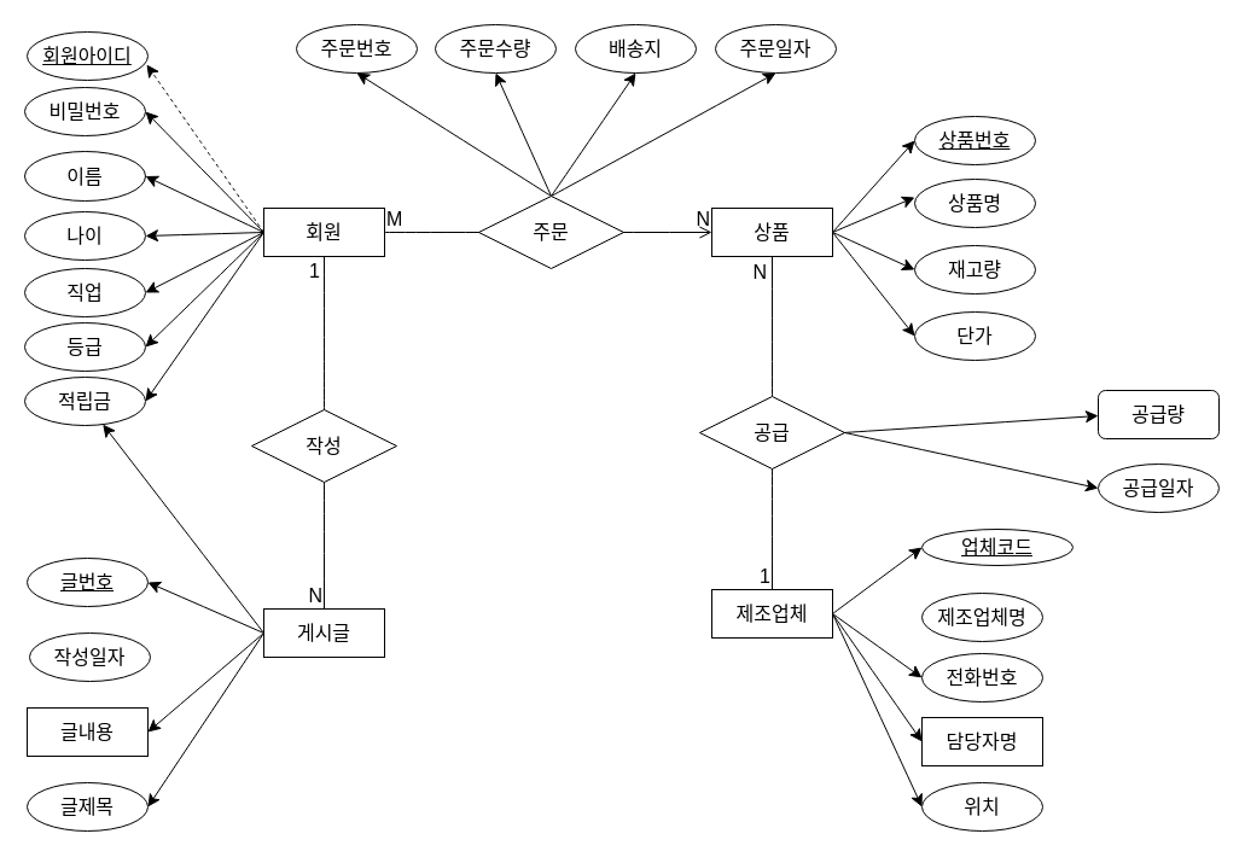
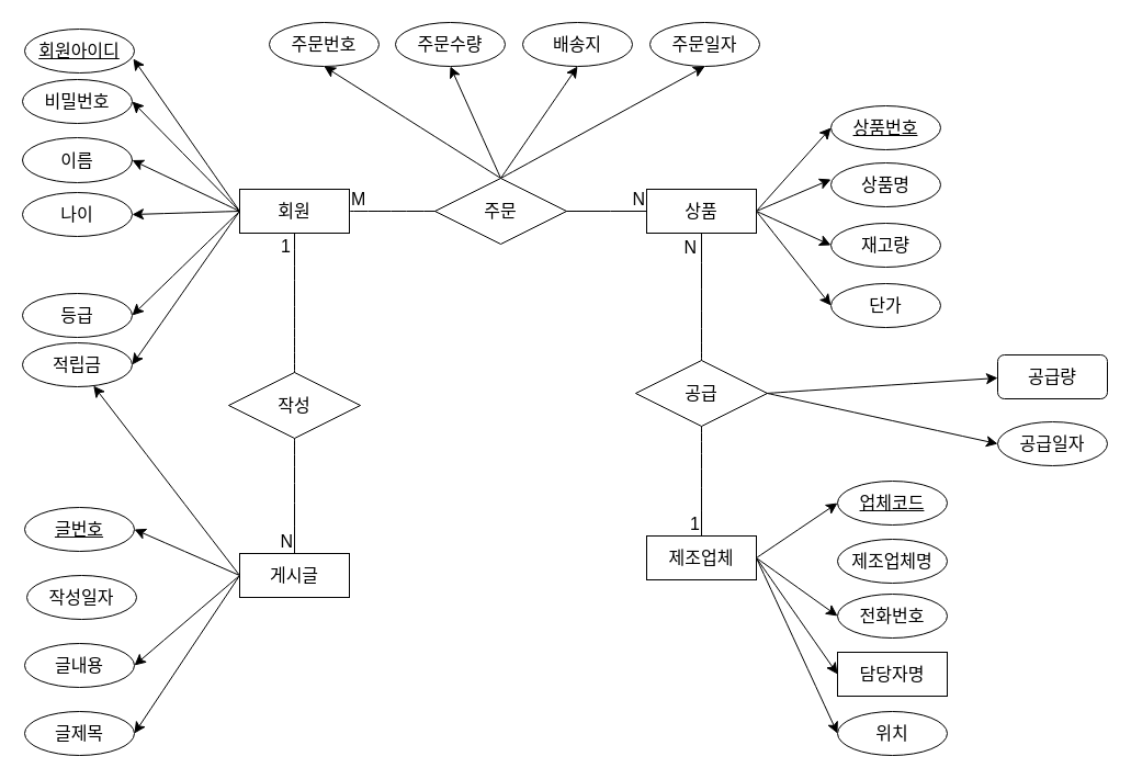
  <mxCell id="0" />
  <mxCell id="1" parent="0" />
  <mxCell id="2" value="회원" style="whiteSpace=wrap;html=1;align=center;fontSize=16;" vertex="1" parent="1"><mxGeometry x="218" y="172" width="100" height="40" as="geometry" /></mxCell>
  <mxCell id="3" value="이름" style="ellipse;whiteSpace=wrap;html=1;align=center;fontSize=16;" vertex="1" parent="1"><mxGeometry x="20" y="125" width="100" height="41" as="geometry" /></mxCell>
  <mxCell id="4" value="나이" style="ellipse;whiteSpace=wrap;html=1;align=center;fontSize=16;" vertex="1" parent="1"><mxGeometry x="20" y="175" width="100" height="40" as="geometry" /></mxCell>
  <mxCell id="5" value="비밀번호" style="ellipse;whiteSpace=wrap;html=1;align=center;fontSize=16;" vertex="1" parent="1"><mxGeometry x="20" y="72" width="100" height="40" as="geometry" /></mxCell>
  <mxCell id="6" value="상품명" style="ellipse;whiteSpace=wrap;html=1;align=center;fontSize=16;" vertex="1" parent="1"><mxGeometry x="757" y="148" width="100" height="40" as="geometry" /></mxCell>
  <mxCell id="7" value="상품" style="whiteSpace=wrap;html=1;align=center;fontSize=16;" vertex="1" parent="1"><mxGeometry x="589" y="172" width="100" height="40" as="geometry" /></mxCell>
- <mxCell id="8" value="직업" style="ellipse;whiteSpace=wrap;html=1;align=center;fontSize=16;" vertex="1" parent="1"><mxGeometry x="20" y="222" width="100" height="40" as="geometry" /></mxCell>
  <mxCell id="9" value="적립금" style="ellipse;whiteSpace=wrap;html=1;align=center;fontSize=16;" vertex="1" parent="1"><mxGeometry x="20" y="312" width="100" height="40" as="geometry" /></mxCell>
  <mxCell id="10" value="등급" style="ellipse;whiteSpace=wrap;html=1;align=center;fontSize=16;" vertex="1" parent="1"><mxGeometry x="20" y="267" width="100" height="40" as="geometry" /></mxCell>
  <mxCell id="11" value="재고량" style="ellipse;whiteSpace=wrap;html=1;align=center;fontSize=16;" vertex="1" parent="1"><mxGeometry x="757" y="203" width="100" height="40" as="geometry" /></mxCell>
  <mxCell id="12" value="단가" style="ellipse;whiteSpace=wrap;html=1;align=center;fontSize=16;" vertex="1" parent="1"><mxGeometry x="757" y="258" width="100" height="40" as="geometry" /></mxCell>
  <mxCell id="13" value="상품번호" style="ellipse;whiteSpace=wrap;html=1;align=center;fontStyle=4;fontSize=16;" vertex="1" parent="1"><mxGeometry x="757" y="96" width="100" height="40" as="geometry" /></mxCell>
  <mxCell id="14" value="회원아이디" style="ellipse;whiteSpace=wrap;html=1;align=center;fontStyle=4;fontSize=16;" vertex="1" parent="1"><mxGeometry x="22" y="26" width="100" height="40" as="geometry" /></mxCell>
- <mxCell id="15" style="edgeStyle=none;curved=1;rounded=0;orthogonalLoop=1;jettySize=auto;html=1;exitX=0;exitY=0.5;exitDx=0;exitDy=0;entryX=0.99;entryY=0.675;entryDx=0;entryDy=0;entryPerimeter=0;fontSize=12;startSize=8;endSize=8;dashed=1;" edge="1" parent="1" source="2" target="14"><mxGeometry relative="1" as="geometry" /></mxCell>
+ <mxCell id="15" style="edgeStyle=none;curved=1;rounded=0;orthogonalLoop=1;jettySize=auto;html=1;exitX=0;exitY=0.5;exitDx=0;exitDy=0;entryX=0.99;entryY=0.675;entryDx=0;entryDy=0;entryPerimeter=0;fontSize=12;startSize=8;endSize=8;" edge="1" parent="1" source="2" target="14"><mxGeometry relative="1" as="geometry" /></mxCell>
  <mxCell id="16" value="" style="endArrow=classic;html=1;rounded=0;fontSize=12;startSize=8;endSize=8;curved=1;entryX=1;entryY=0.5;entryDx=0;entryDy=0;exitX=0;exitY=0.5;exitDx=0;exitDy=0;" edge="1" parent="1" source="2" target="5"><mxGeometry width="50" height="50" relative="1" as="geometry"><mxPoint x="342" y="291" as="sourcePoint" /><mxPoint x="392" y="241" as="targetPoint" /></mxGeometry></mxCell>
  <mxCell id="17" value="" style="endArrow=classic;html=1;rounded=0;fontSize=12;startSize=8;endSize=8;curved=1;entryX=1;entryY=0.5;entryDx=0;entryDy=0;exitX=0;exitY=0.5;exitDx=0;exitDy=0;" edge="1" parent="1" source="2" target="3"><mxGeometry width="50" height="50" relative="1" as="geometry"><mxPoint x="342" y="291" as="sourcePoint" /><mxPoint x="392" y="241" as="targetPoint" /></mxGeometry></mxCell>
  <mxCell id="18" value="" style="endArrow=classic;html=1;rounded=0;fontSize=12;startSize=8;endSize=8;curved=1;entryX=1;entryY=0.5;entryDx=0;entryDy=0;exitX=0;exitY=0.5;exitDx=0;exitDy=0;" edge="1" parent="1" source="2" target="4"><mxGeometry width="50" height="50" relative="1" as="geometry"><mxPoint x="342" y="291" as="sourcePoint" /><mxPoint x="392" y="241" as="targetPoint" /></mxGeometry></mxCell>
- <mxCell id="19" value="" style="endArrow=classic;html=1;rounded=0;fontSize=12;startSize=8;endSize=8;curved=1;entryX=1;entryY=0.5;entryDx=0;entryDy=0;exitX=0;exitY=0.5;exitDx=0;exitDy=0;" edge="1" parent="1" source="2" target="8"><mxGeometry width="50" height="50" relative="1" as="geometry"><mxPoint x="342" y="291" as="sourcePoint" /><mxPoint x="392" y="241" as="targetPoint" /></mxGeometry></mxCell>
  <mxCell id="20" value="" style="endArrow=classic;html=1;rounded=0;fontSize=12;startSize=8;endSize=8;curved=1;entryX=1;entryY=0.5;entryDx=0;entryDy=0;exitX=0;exitY=0.5;exitDx=0;exitDy=0;" edge="1" parent="1" source="2" target="10"><mxGeometry width="50" height="50" relative="1" as="geometry"><mxPoint x="342" y="291" as="sourcePoint" /><mxPoint x="392" y="241" as="targetPoint" /></mxGeometry></mxCell>
  <mxCell id="21" value="" style="endArrow=classic;html=1;rounded=0;fontSize=12;startSize=8;endSize=8;curved=1;entryX=1;entryY=0.5;entryDx=0;entryDy=0;exitX=0;exitY=0.5;exitDx=0;exitDy=0;" edge="1" parent="1" source="2" target="9"><mxGeometry width="50" height="50" relative="1" as="geometry"><mxPoint x="342" y="291" as="sourcePoint" /><mxPoint x="392" y="241" as="targetPoint" /></mxGeometry></mxCell>
  <mxCell id="22" value="" style="endArrow=classic;html=1;rounded=0;fontSize=12;startSize=8;endSize=8;curved=1;entryX=0;entryY=0.5;entryDx=0;entryDy=0;exitX=1;exitY=0.5;exitDx=0;exitDy=0;" edge="1" parent="1" source="7" target="12"><mxGeometry width="50" height="50" relative="1" as="geometry"><mxPoint x="208" y="353" as="sourcePoint" /><mxPoint x="258" y="303" as="targetPoint" /></mxGeometry></mxCell>
  <mxCell id="23" value="" style="endArrow=classic;html=1;rounded=0;fontSize=12;startSize=8;endSize=8;curved=1;entryX=0;entryY=0.5;entryDx=0;entryDy=0;exitX=1;exitY=0.5;exitDx=0;exitDy=0;" edge="1" parent="1" source="7" target="11"><mxGeometry width="50" height="50" relative="1" as="geometry"><mxPoint x="566" y="319" as="sourcePoint" /><mxPoint x="616" y="269" as="targetPoint" /></mxGeometry></mxCell>
  <mxCell id="24" value="" style="endArrow=classic;html=1;rounded=0;fontSize=12;startSize=8;endSize=8;curved=1;entryX=0;entryY=0.375;entryDx=0;entryDy=0;entryPerimeter=0;exitX=1;exitY=0.5;exitDx=0;exitDy=0;" edge="1" parent="1" source="7" target="6"><mxGeometry width="50" height="50" relative="1" as="geometry"><mxPoint x="621" y="301" as="sourcePoint" /><mxPoint x="671" y="251" as="targetPoint" /></mxGeometry></mxCell>
  <mxCell id="25" value="" style="endArrow=classic;html=1;rounded=0;fontSize=12;startSize=8;endSize=8;curved=1;entryX=0;entryY=0.5;entryDx=0;entryDy=0;exitX=1;exitY=0.5;exitDx=0;exitDy=0;" edge="1" parent="1" source="7" target="13"><mxGeometry width="50" height="50" relative="1" as="geometry"><mxPoint x="208" y="353" as="sourcePoint" /><mxPoint x="258" y="303" as="targetPoint" /></mxGeometry></mxCell>
  <mxCell id="26" style="edgeStyle=none;curved=1;rounded=0;orthogonalLoop=1;jettySize=auto;html=1;exitX=1;exitY=0.5;exitDx=0;exitDy=0;entryX=0;entryY=0.5;entryDx=0;entryDy=0;fontSize=12;startSize=8;endSize=8;" edge="1" parent="1" source="30" target="34"><mxGeometry relative="1" as="geometry" /></mxCell>
  <mxCell id="27" style="edgeStyle=none;curved=1;rounded=0;orthogonalLoop=1;jettySize=auto;html=1;exitX=1;exitY=0.5;exitDx=0;exitDy=0;entryX=0;entryY=0.5;entryDx=0;entryDy=0;fontSize=12;startSize=8;endSize=8;" edge="1" parent="1" source="30" target="33"><mxGeometry relative="1" as="geometry" /></mxCell>
  <mxCell id="28" style="edgeStyle=none;curved=1;rounded=0;orthogonalLoop=1;jettySize=auto;html=1;exitX=1;exitY=0.5;exitDx=0;exitDy=0;entryX=0;entryY=0.5;entryDx=0;entryDy=0;fontSize=12;startSize=8;endSize=8;" edge="1" parent="1" source="30" target="43"><mxGeometry relative="1" as="geometry" /></mxCell>
  <mxCell id="29" style="edgeStyle=none;curved=1;rounded=0;orthogonalLoop=1;jettySize=auto;html=1;exitX=1;exitY=0.5;exitDx=0;exitDy=0;entryX=0;entryY=0.5;entryDx=0;entryDy=0;fontSize=12;startSize=8;endSize=8;" edge="1" parent="1" source="30" target="42"><mxGeometry relative="1" as="geometry" /></mxCell>
  <mxCell id="30" value="제조업체" style="whiteSpace=wrap;html=1;align=center;fontSize=16;" vertex="1" parent="1"><mxGeometry x="589" y="488" width="100" height="40" as="geometry" /></mxCell>
- <mxCell id="31" value="글내용" style="whiteSpace=wrap;html=1;align=center;fontSize=16;rounded=0;" vertex="1" parent="1"><mxGeometry x="22" y="586" width="100" height="40" as="geometry" /></mxCell>
+ <mxCell id="31" value="글내용" style="ellipse;whiteSpace=wrap;html=1;align=center;fontSize=16;" vertex="1" parent="1"><mxGeometry x="22" y="586" width="100" height="40" as="geometry" /></mxCell>
  <mxCell id="32" value="글제목" style="ellipse;whiteSpace=wrap;html=1;align=center;fontSize=16;" vertex="1" parent="1"><mxGeometry x="22" y="648" width="100" height="40" as="geometry" /></mxCell>
  <mxCell id="33" value="위치" style="ellipse;whiteSpace=wrap;html=1;align=center;fontSize=16;" vertex="1" parent="1"><mxGeometry x="763" y="648" width="100" height="40" as="geometry" /></mxCell>
- <mxCell id="34" value="업체코드" style="ellipse;whiteSpace=wrap;html=1;align=center;fontStyle=4;fontSize=16;" vertex="1" parent="1"><mxGeometry x="763" y="438" width="125" height="30" as="geometry" /></mxCell>
+ <mxCell id="34" value="업체코드" style="ellipse;whiteSpace=wrap;html=1;align=center;fontStyle=4;fontSize=16;" vertex="1" parent="1"><mxGeometry x="763" y="438" width="100" height="40" as="geometry" /></mxCell>
  <mxCell id="35" style="edgeStyle=none;curved=1;rounded=0;orthogonalLoop=1;jettySize=auto;html=1;exitX=0;exitY=0.5;exitDx=0;exitDy=0;entryX=1;entryY=0.5;entryDx=0;entryDy=0;fontSize=12;startSize=8;endSize=8;" edge="1" parent="1" source="39" target="40"><mxGeometry relative="1" as="geometry"><mxPoint x="112" y="501" as="targetPoint" /></mxGeometry></mxCell>
  <mxCell id="36" style="edgeStyle=none;curved=1;rounded=0;orthogonalLoop=1;jettySize=auto;html=1;exitX=0;exitY=0.5;exitDx=0;exitDy=0;fontSize=12;startSize=8;endSize=8;" edge="1" parent="1" source="39" target="9"><mxGeometry relative="1" as="geometry" /></mxCell>
  <mxCell id="37" style="edgeStyle=none;curved=1;rounded=0;orthogonalLoop=1;jettySize=auto;html=1;exitX=0;exitY=0.5;exitDx=0;exitDy=0;entryX=1;entryY=0.5;entryDx=0;entryDy=0;fontSize=12;startSize=8;endSize=8;" edge="1" parent="1" source="39" target="31"><mxGeometry relative="1" as="geometry" /></mxCell>
  <mxCell id="38" style="edgeStyle=none;curved=1;rounded=0;orthogonalLoop=1;jettySize=auto;html=1;exitX=0;exitY=0.5;exitDx=0;exitDy=0;entryX=1;entryY=0.5;entryDx=0;entryDy=0;fontSize=12;startSize=8;endSize=8;" edge="1" parent="1" source="39" target="32"><mxGeometry relative="1" as="geometry" /></mxCell>
  <mxCell id="39" value="게시글" style="whiteSpace=wrap;html=1;align=center;fontSize=16;" vertex="1" parent="1"><mxGeometry x="218" y="504" width="100" height="40" as="geometry" /></mxCell>
  <mxCell id="40" value="글번호" style="ellipse;whiteSpace=wrap;html=1;align=center;fontStyle=4;fontSize=16;" vertex="1" parent="1"><mxGeometry x="22" y="462" width="100" height="40" as="geometry" /></mxCell>
  <mxCell id="41" value="작성일자" style="ellipse;whiteSpace=wrap;html=1;align=center;fontSize=16;" vertex="1" parent="1"><mxGeometry x="24" y="524" width="100" height="40" as="geometry" /></mxCell>
  <mxCell id="42" value="전화번호" style="ellipse;whiteSpace=wrap;html=1;align=center;fontSize=16;" vertex="1" parent="1"><mxGeometry x="763" y="541" width="100" height="40" as="geometry" /></mxCell>
  <mxCell id="43" value="담당자명" style="whiteSpace=wrap;html=1;align=center;fontSize=16;rounded=0;" vertex="1" parent="1"><mxGeometry x="763" y="594" width="100" height="40" as="geometry" /></mxCell>
  <mxCell id="44" value="제조업체명" style="ellipse;whiteSpace=wrap;html=1;align=center;fontSize=16;" vertex="1" parent="1"><mxGeometry x="763" y="491" width="100" height="40" as="geometry" /></mxCell>
- <mxCell id="45" value="" style="endArrow=open;html=1;rounded=0;fontSize=12;startSize=8;endSize=8;curved=1;exitX=1;exitY=0.5;exitDx=0;exitDy=0;entryX=0;entryY=0.5;entryDx=0;entryDy=0;" edge="1" parent="1" source="2" target="7"><mxGeometry relative="1" as="geometry"><mxPoint x="415" y="414" as="sourcePoint" /><mxPoint x="575" y="414" as="targetPoint" /></mxGeometry></mxCell>
+ <mxCell id="45" value="" style="endArrow=none;html=1;rounded=0;fontSize=12;startSize=8;endSize=8;curved=1;exitX=1;exitY=0.5;exitDx=0;exitDy=0;entryX=0;entryY=0.5;entryDx=0;entryDy=0;" edge="1" parent="1" source="2" target="7"><mxGeometry relative="1" as="geometry"><mxPoint x="415" y="414" as="sourcePoint" /><mxPoint x="575" y="414" as="targetPoint" /></mxGeometry></mxCell>
  <mxCell id="46" value="M" style="resizable=0;html=1;whiteSpace=wrap;align=left;verticalAlign=bottom;fontSize=16;" connectable="0" vertex="1" parent="45"><mxGeometry x="-1" relative="1" as="geometry" /></mxCell>
  <mxCell id="47" value="N" style="resizable=0;html=1;whiteSpace=wrap;align=right;verticalAlign=bottom;fontSize=16;" connectable="0" vertex="1" parent="45"><mxGeometry x="1" relative="1" as="geometry" /></mxCell>
  <mxCell id="48" style="edgeStyle=none;curved=1;rounded=0;orthogonalLoop=1;jettySize=auto;html=1;exitX=0.5;exitY=0;exitDx=0;exitDy=0;entryX=0.5;entryY=1;entryDx=0;entryDy=0;fontSize=12;startSize=8;endSize=8;" edge="1" parent="1" source="52" target="69"><mxGeometry relative="1" as="geometry" /></mxCell>
  <mxCell id="49" style="edgeStyle=none;curved=1;rounded=0;orthogonalLoop=1;jettySize=auto;html=1;exitX=0.5;exitY=0;exitDx=0;exitDy=0;entryX=0.5;entryY=1;entryDx=0;entryDy=0;fontSize=12;startSize=8;endSize=8;" edge="1" parent="1" source="52" target="67"><mxGeometry relative="1" as="geometry" /></mxCell>
  <mxCell id="50" style="edgeStyle=none;curved=1;rounded=0;orthogonalLoop=1;jettySize=auto;html=1;exitX=0.5;exitY=0;exitDx=0;exitDy=0;entryX=0.5;entryY=1;entryDx=0;entryDy=0;fontSize=12;startSize=8;endSize=8;" edge="1" parent="1" source="52" target="68"><mxGeometry relative="1" as="geometry" /></mxCell>
  <mxCell id="51" style="edgeStyle=none;curved=1;rounded=0;orthogonalLoop=1;jettySize=auto;html=1;exitX=0.5;exitY=0;exitDx=0;exitDy=0;entryX=0.5;entryY=1;entryDx=0;entryDy=0;fontSize=12;startSize=8;endSize=8;" edge="1" parent="1" source="52" target="70"><mxGeometry relative="1" as="geometry" /></mxCell>
  <mxCell id="52" value="주문" style="shape=rhombus;perimeter=rhombusPerimeter;whiteSpace=wrap;html=1;align=center;fontSize=16;" vertex="1" parent="1"><mxGeometry x="396" y="162" width="120" height="60" as="geometry" /></mxCell>
  <mxCell id="53" value="" style="endArrow=none;html=1;rounded=0;fontSize=12;startSize=8;endSize=8;curved=1;entryX=0.5;entryY=1;entryDx=0;entryDy=0;exitX=0.5;exitY=0;exitDx=0;exitDy=0;" edge="1" parent="1" source="56" target="7"><mxGeometry relative="1" as="geometry"><mxPoint x="415" y="414" as="sourcePoint" /><mxPoint x="638" y="232" as="targetPoint" /></mxGeometry></mxCell>
  <mxCell id="54" value="N" style="resizable=0;html=1;whiteSpace=wrap;align=right;verticalAlign=bottom;fontSize=16;" connectable="0" vertex="1" parent="53"><mxGeometry x="1" relative="1" as="geometry"><mxPoint x="-3" y="24" as="offset" /></mxGeometry></mxCell>
  <mxCell id="55" style="edgeStyle=none;curved=1;rounded=0;orthogonalLoop=1;jettySize=auto;html=1;exitX=1;exitY=0.5;exitDx=0;exitDy=0;entryX=0;entryY=0.5;entryDx=0;entryDy=0;fontSize=12;startSize=8;endSize=8;" edge="1" parent="1" source="56" target="65"><mxGeometry relative="1" as="geometry" /></mxCell>
  <mxCell id="56" value="공급" style="shape=rhombus;perimeter=rhombusPerimeter;whiteSpace=wrap;html=1;align=center;fontSize=16;" vertex="1" parent="1"><mxGeometry x="579" y="328" width="120" height="60" as="geometry" /></mxCell>
  <mxCell id="57" value="" style="endArrow=none;html=1;rounded=0;fontSize=12;startSize=8;endSize=8;curved=1;exitX=0.5;exitY=1;exitDx=0;exitDy=0;entryX=0.5;entryY=0;entryDx=0;entryDy=0;" edge="1" parent="1" source="59" target="39"><mxGeometry relative="1" as="geometry"><mxPoint x="415" y="414" as="sourcePoint" /><mxPoint x="575" y="414" as="targetPoint" /></mxGeometry></mxCell>
  <mxCell id="58" value="N" style="resizable=0;html=1;whiteSpace=wrap;align=right;verticalAlign=bottom;fontSize=16;" connectable="0" vertex="1" parent="57"><mxGeometry x="1" relative="1" as="geometry" /></mxCell>
  <mxCell id="59" value="작성" style="shape=rhombus;perimeter=rhombusPerimeter;whiteSpace=wrap;html=1;align=center;fontSize=16;" vertex="1" parent="1"><mxGeometry x="208" y="339" width="120" height="60" as="geometry" /></mxCell>
  <mxCell id="60" value="" style="endArrow=none;html=1;rounded=0;fontSize=12;startSize=8;endSize=8;curved=1;entryX=0.5;entryY=0;entryDx=0;entryDy=0;exitX=0.5;exitY=1;exitDx=0;exitDy=0;" edge="1" parent="1" source="56" target="30"><mxGeometry relative="1" as="geometry"><mxPoint x="415" y="414" as="sourcePoint" /><mxPoint x="575" y="414" as="targetPoint" /></mxGeometry></mxCell>
  <mxCell id="61" value="1" style="resizable=0;html=1;whiteSpace=wrap;align=right;verticalAlign=bottom;fontSize=16;" connectable="0" vertex="1" parent="60"><mxGeometry x="1" relative="1" as="geometry" /></mxCell>
  <mxCell id="62" value="" style="endArrow=none;html=1;rounded=0;fontSize=12;startSize=8;endSize=8;curved=1;exitX=0.5;exitY=0;exitDx=0;exitDy=0;entryX=0.5;entryY=1;entryDx=0;entryDy=0;" edge="1" parent="1" source="59" target="2"><mxGeometry relative="1" as="geometry"><mxPoint x="415" y="414" as="sourcePoint" /><mxPoint x="575" y="414" as="targetPoint" /></mxGeometry></mxCell>
  <mxCell id="63" value="1" style="resizable=0;html=1;whiteSpace=wrap;align=right;verticalAlign=bottom;fontSize=16;" connectable="0" vertex="1" parent="62"><mxGeometry x="1" relative="1" as="geometry"><mxPoint x="-2" y="23" as="offset" /></mxGeometry></mxCell>
  <mxCell id="64" value="공급량" style="whiteSpace=wrap;html=1;align=center;fontSize=16;rounded=1;" vertex="1" parent="1"><mxGeometry x="909" y="323" width="100" height="40" as="geometry" /></mxCell>
  <mxCell id="65" value="공급일자" style="ellipse;whiteSpace=wrap;html=1;align=center;fontSize=16;" vertex="1" parent="1"><mxGeometry x="909" y="384" width="100" height="40" as="geometry" /></mxCell>
  <mxCell id="66" style="edgeStyle=none;curved=1;rounded=0;orthogonalLoop=1;jettySize=auto;html=1;entryX=0;entryY=0.525;entryDx=0;entryDy=0;entryPerimeter=0;fontSize=12;startSize=8;endSize=8;" edge="1" parent="1" target="64"><mxGeometry relative="1" as="geometry"><mxPoint x="698" y="358" as="sourcePoint" /></mxGeometry></mxCell>
  <mxCell id="67" value="주문수량" style="ellipse;whiteSpace=wrap;html=1;align=center;fontSize=16;" vertex="1" parent="1"><mxGeometry x="360" y="20" width="100" height="40" as="geometry" /></mxCell>
  <mxCell id="68" value="배송지" style="ellipse;whiteSpace=wrap;html=1;align=center;fontSize=16;" vertex="1" parent="1"><mxGeometry x="476" y="20" width="100" height="40" as="geometry" /></mxCell>
  <mxCell id="69" value="주문번호" style="ellipse;whiteSpace=wrap;html=1;align=center;fontSize=16;" vertex="1" parent="1"><mxGeometry x="245" y="20" width="100" height="40" as="geometry" /></mxCell>
  <mxCell id="70" value="주문일자" style="ellipse;whiteSpace=wrap;html=1;align=center;fontSize=16;" vertex="1" parent="1"><mxGeometry x="592" y="20" width="100" height="40" as="geometry" /></mxCell>
